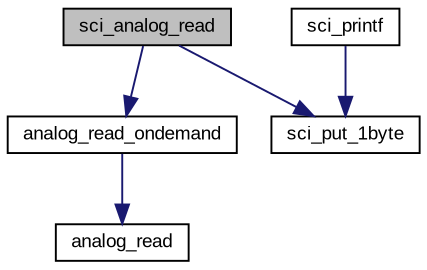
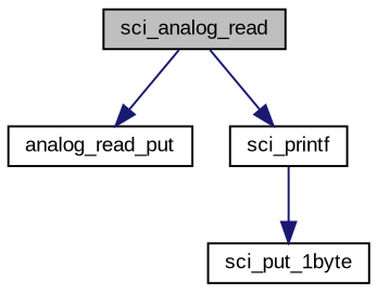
  digraph {
    fontname="Liberation Sans"
    rankdir=TB
    node [color=black fillcolor=white fontname="Liberation Sans" fontsize=10 shape=record style=filled]
    edge [color=midnightblue fontname="Liberation Sans" fontsize=10 labelfontname=Helvetica labelfontsize=10 style=solid]
    n1 [fillcolor=grey75 fontcolor=black height=0.2 label=sci_analog_read width=0.4]
-   n2 [height=0.2 label=analog_read_ondemand width=0.4]
+   n2 [height=0.2 label=analog_read_put width=0.4]
    n3 [height=0.2 label=sci_printf width=0.4]
-   n4 [height=0.2 label=analog_read width=0.4]
    n5 [height=0.2 label=sci_put_1byte width=0.4]
    n1 -> n2
-   n1 -> n5
-   n2 -> n4
+   n1 -> n3
    n3 -> n5
  }
